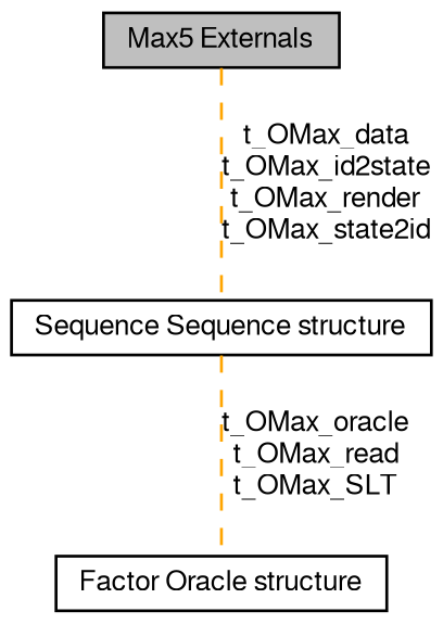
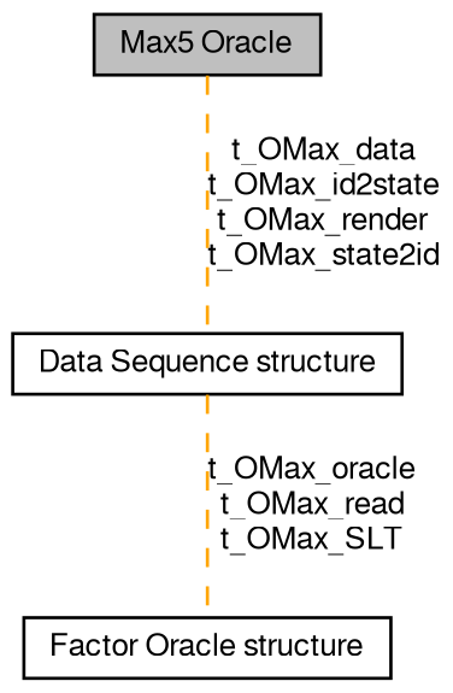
  digraph {
    rankdir=TB
    node [color=black fontname=FreeSans fontsize=10 shape=record]
    edge [color=orange dir=none fontname=FreeSans fontsize=10 labelfontname=FreeSans labelfontsize=10 shape=plaintext style=dashed]
-   n1 [height=0.2 label="Sequence Sequence structure" width=0.4]
+   n1 [height=0.2 label="Data Sequence structure" width=0.4]
    n2 [height=0.2 label="Factor Oracle structure" width=0.4]
-   n3 [fillcolor=grey75 fontcolor=black height=0.2 label="Max5 Externals" style=filled width=0.4]
+   n3 [fillcolor=grey75 fontcolor=black height=0.2 label="Max5 Oracle" style=filled width=0.4]
    n1 -> n2 [label="t_OMax_oracle\nt_OMax_read\nt_OMax_SLT"]
    n3 -> n1 [label="t_OMax_data\nt_OMax_id2state\nt_OMax_render\nt_OMax_state2id"]
  }
